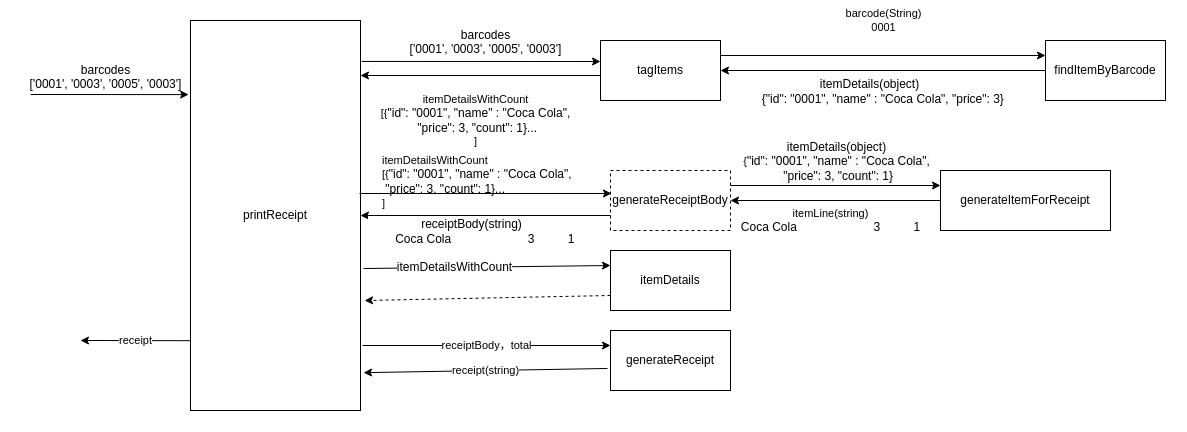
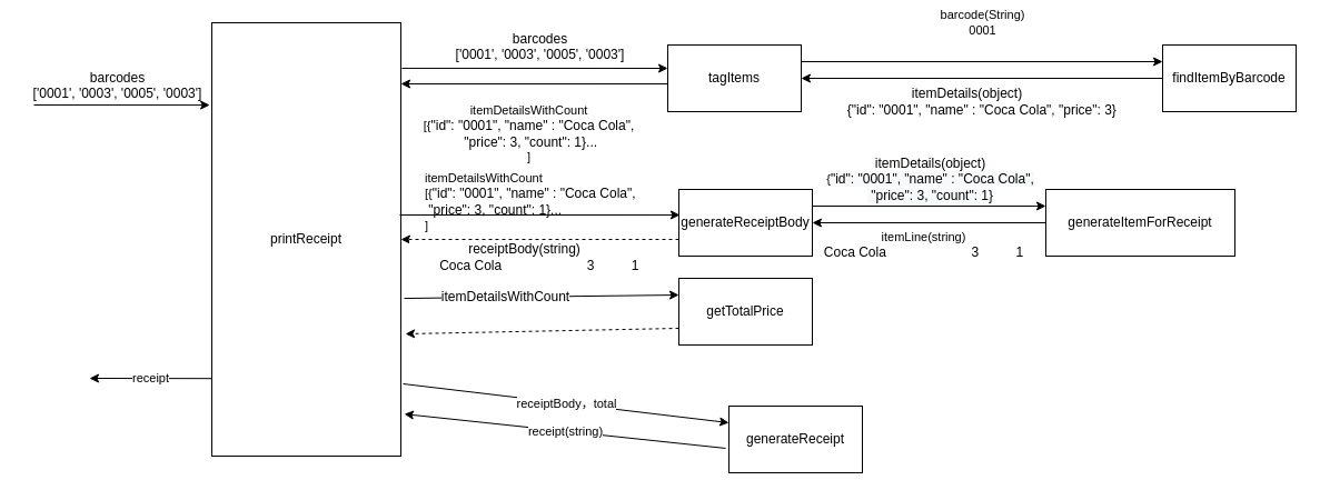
  <mxCell id="0" />
  <mxCell id="1" parent="0" />
  <mxCell id="2" value="printReceipt" style="rounded=0;whiteSpace=wrap;html=1;" vertex="1" parent="1"><mxGeometry x="190" y="20" width="170" height="390" as="geometry" /></mxCell>
  <mxCell id="3" value="tagItems" style="rounded=0;whiteSpace=wrap;html=1;" vertex="1" parent="1"><mxGeometry x="600" y="40" width="120" height="60" as="geometry" /></mxCell>
  <mxCell id="4" value="findItemByBarcode" style="rounded=0;whiteSpace=wrap;html=1;" vertex="1" parent="1"><mxGeometry x="1045" y="40" width="120" height="60" as="geometry" /></mxCell>
  <mxCell id="5" value="" style="endArrow=classic;html=1;entryX=-0.011;entryY=0.19;entryDx=0;entryDy=0;entryPerimeter=0;" edge="1" parent="1" target="2"><mxGeometry width="50" height="50" relative="1" as="geometry"><mxPoint x="30" y="94" as="sourcePoint" /><mxPoint x="110" y="90" as="targetPoint" /></mxGeometry></mxCell>
  <mxCell id="6" value="barcodes&lt;br&gt;['0001', '0003', '0005', '0003']" style="text;html=1;resizable=0;points=[];autosize=1;align=center;verticalAlign=top;spacingTop=-4;" vertex="1" parent="1"><mxGeometry y="60" width="170" height="30" as="geometry" x="20" /></mxCell>
  <mxCell id="7" value="barcodes&lt;br&gt;['0001', '0003', '0005', '0003']" style="text;html=1;resizable=0;points=[];autosize=1;align=center;verticalAlign=top;spacingTop=-4;" vertex="1" parent="1"><mxGeometry x="400" y="25" width="170" height="30" as="geometry" /></mxCell>
  <mxCell id="8" value="" style="endArrow=classic;html=1;entryX=0;entryY=0.35;entryDx=0;entryDy=0;exitX=1.006;exitY=0.105;exitDx=0;exitDy=0;exitPerimeter=0;entryPerimeter=0;" edge="1" parent="1" source="2" target="3"><mxGeometry width="50" height="50" relative="1" as="geometry"><mxPoint x="40" y="104" as="sourcePoint" /><mxPoint x="198" y="104" as="targetPoint" /></mxGeometry></mxCell>
  <mxCell id="9" value="itemDetailsWithCount&lt;br&gt;[{&lt;span style=&quot;font-size: 12px&quot;&gt;&quot;id&quot;: &quot;0001&quot;, &quot;name&quot; : &quot;Coca Cola&quot;,&lt;br&gt;&amp;nbsp;&quot;price&quot;: 3, &quot;count&quot;: 1}...&lt;/span&gt;&lt;br&gt;]" style="endArrow=classic;html=1;entryX=1;entryY=0.141;entryDx=0;entryDy=0;entryPerimeter=0;" edge="1" parent="1" target="2"><mxGeometry x="0.043" y="45" width="50" height="50" relative="1" as="geometry"><mxPoint x="600" y="75" as="sourcePoint" /><mxPoint x="80" y="430" as="targetPoint" /><Array as="points" /><mxPoint as="offset" /></mxGeometry></mxCell>
  <mxCell id="10" value="barcode(String)&lt;br&gt;0001" style="endArrow=classic;html=1;entryX=0;entryY=0.25;entryDx=0;entryDy=0;exitX=1;exitY=0.25;exitDx=0;exitDy=0;" edge="1" parent="1" source="3" target="4"><mxGeometry y="35" width="50" height="50" relative="1" as="geometry"><mxPoint x="690" y="260" as="sourcePoint" /><mxPoint x="740" y="210" as="targetPoint" /><Array as="points" /><mxPoint as="offset" /></mxGeometry></mxCell>
  <mxCell id="11" value="" style="endArrow=classic;html=1;entryX=1;entryY=0.5;entryDx=0;entryDy=0;exitX=0;exitY=0.5;exitDx=0;exitDy=0;" edge="1" parent="1" source="4" target="3"><mxGeometry width="50" height="50" relative="1" as="geometry"><mxPoint x="800" y="260" as="sourcePoint" /><mxPoint x="230" y="430" as="targetPoint" /><Array as="points" /></mxGeometry></mxCell>
  <mxCell id="12" value="itemDetails(object)&lt;br&gt;&lt;span style=&quot;white-space: pre&quot;&gt;&#09;&lt;/span&gt;{&quot;id&quot;: &quot;0001&quot;, &quot;name&quot; : &quot;Coca Cola&quot;, &quot;price&quot;: 3}" style="text;html=1;resizable=0;points=[];align=center;verticalAlign=middle;labelBackgroundColor=#ffffff;" vertex="1" connectable="0" parent="11"><mxGeometry x="0.133" y="2" relative="1" as="geometry"><mxPoint x="7" y="18" as="offset" /></mxGeometry></mxCell>
- <mxCell id="13" value="generateReceiptBody" style="rounded=0;whiteSpace=wrap;html=1;dashed=1;" vertex="1" parent="1"><mxGeometry x="610" y="170" width="120" height="60" as="geometry" /></mxCell>
+ <mxCell id="13" value="generateReceiptBody" style="rounded=0;whiteSpace=wrap;html=1;" vertex="1" parent="1"><mxGeometry x="610" y="170" width="120" height="60" as="geometry" /></mxCell>
  <mxCell id="14" value="generateItemForReceipt" style="rounded=0;whiteSpace=wrap;html=1;" vertex="1" parent="1"><mxGeometry x="940" y="170" width="170" height="60" as="geometry" /></mxCell>
- <mxCell id="15" value="itemDetails" style="rounded=0;whiteSpace=wrap;html=1;" vertex="1" parent="1"><mxGeometry x="610" y="250" width="120" height="60" as="geometry" /></mxCell>
- <mxCell id="16" value="generateReceipt" style="rounded=0;whiteSpace=wrap;html=1;" vertex="1" parent="1"><mxGeometry x="610" y="330" width="120" height="60" as="geometry" /></mxCell>
+ <mxCell id="15" value="getTotalPrice" style="rounded=0;whiteSpace=wrap;html=1;" vertex="1" parent="1"><mxGeometry x="610" y="250" width="120" height="60" as="geometry" /></mxCell>
+ <mxCell id="16" value="generateReceipt" style="rounded=0;whiteSpace=wrap;html=1;" vertex="1" parent="1"><mxGeometry x="655" y="365" width="120" height="60" as="geometry" /></mxCell>
  <mxCell id="17" value="" style="endArrow=classic;html=1;entryX=0.008;entryY=0.383;entryDx=0;entryDy=0;entryPerimeter=0;" edge="1" parent="1" target="13"><mxGeometry width="50" height="50" relative="1" as="geometry"><mxPoint x="359" y="193" as="sourcePoint" /><mxPoint x="430" y="230" as="targetPoint" /></mxGeometry></mxCell>
  <mxCell id="18" value="&lt;span style=&quot;font-size: 11px ; text-align: center ; background-color: rgb(255 , 255 , 255)&quot;&gt;itemDetailsWithCount&lt;/span&gt;&lt;br style=&quot;font-size: 11px ; text-align: center&quot;&gt;&lt;span style=&quot;font-size: 11px ; text-align: center ; background-color: rgb(255 , 255 , 255)&quot;&gt;[{&lt;/span&gt;&lt;span style=&quot;text-align: center&quot;&gt;&quot;id&quot;: &quot;0001&quot;, &quot;name&quot; : &quot;Coca Cola&quot;,&lt;br&gt;&amp;nbsp;&quot;price&quot;: 3, &quot;count&quot;: 1}...&lt;/span&gt;&lt;br style=&quot;font-size: 11px ; text-align: center&quot;&gt;&lt;span style=&quot;font-size: 11px ; text-align: center ; background-color: rgb(255 , 255 , 255)&quot;&gt;]&lt;/span&gt;" style="text;html=1;resizable=0;points=[];autosize=1;align=left;verticalAlign=top;spacingTop=-4;" vertex="1" parent="1"><mxGeometry x="380" y="150" width="210" height="60" as="geometry" /></mxCell>
- <mxCell id="19" value="" style="endArrow=classic;html=1;exitX=0;exitY=0.75;exitDx=0;exitDy=0;entryX=1;entryY=0.5;entryDx=0;entryDy=0;" edge="1" parent="1" source="13" target="2"><mxGeometry width="50" height="50" relative="1" as="geometry"><mxPoint x="500" y="230" as="sourcePoint" /><mxPoint x="230" y="430" as="targetPoint" /></mxGeometry></mxCell>
+ <mxCell id="19" value="" style="endArrow=classic;html=1;exitX=0;exitY=0.75;exitDx=0;exitDy=0;entryX=1;entryY=0.5;entryDx=0;entryDy=0;dashed=1;" edge="1" parent="1" source="13" target="2"><mxGeometry width="50" height="50" relative="1" as="geometry"><mxPoint x="500" y="230" as="sourcePoint" /><mxPoint x="230" y="430" as="targetPoint" /></mxGeometry></mxCell>
  <mxCell id="20" value="receiptBody(string)&lt;br&gt;&lt;span style=&quot;white-space: pre&quot;&gt;&#09;&lt;/span&gt;Coca Cola&amp;nbsp; &amp;nbsp; &amp;nbsp; &amp;nbsp; &amp;nbsp; &amp;nbsp; &amp;nbsp; &amp;nbsp; &amp;nbsp; &amp;nbsp; &amp;nbsp; &amp;nbsp;3&amp;nbsp; &amp;nbsp; &amp;nbsp; &amp;nbsp; &amp;nbsp; 1" style="text;html=1;resizable=0;points=[];align=center;verticalAlign=middle;labelBackgroundColor=#ffffff;" vertex="1" connectable="0" parent="19"><mxGeometry x="0.344" y="-1" relative="1" as="geometry"><mxPoint x="28" y="16" as="offset" /></mxGeometry></mxCell>
  <mxCell id="21" value="" style="endArrow=classic;html=1;exitX=1;exitY=0.25;exitDx=0;exitDy=0;entryX=0;entryY=0.25;entryDx=0;entryDy=0;" edge="1" parent="1" source="13" target="14"><mxGeometry width="50" height="50" relative="1" as="geometry"><mxPoint x="180" y="480" as="sourcePoint" /><mxPoint x="930" y="190" as="targetPoint" /></mxGeometry></mxCell>
  <mxCell id="22" value="itemDetails(object)&lt;br&gt;&lt;span style=&quot;font-size: 11px&quot;&gt;{&lt;/span&gt;&lt;span style=&quot;background-color: rgb(248 , 249 , 250)&quot;&gt;&quot;id&quot;: &quot;0001&quot;, &quot;name&quot; : &quot;Coca Cola&quot;,&lt;br&gt;&amp;nbsp;&quot;price&quot;: 3, &quot;count&quot;: 1}&lt;/span&gt;" style="text;html=1;resizable=0;points=[];align=center;verticalAlign=middle;labelBackgroundColor=#ffffff;" vertex="1" connectable="0" parent="21"><mxGeometry x="-0.124" y="1" relative="1" as="geometry"><mxPoint x="13" y="-24" as="offset" /></mxGeometry></mxCell>
  <mxCell id="23" value="itemLine(string)&lt;br&gt;&lt;span style=&quot;font-size: 12px&quot;&gt;Coca Cola&amp;nbsp; &amp;nbsp; &amp;nbsp; &amp;nbsp; &amp;nbsp; &amp;nbsp; &amp;nbsp; &amp;nbsp; &amp;nbsp; &amp;nbsp; &amp;nbsp; &amp;nbsp;3&amp;nbsp; &amp;nbsp; &amp;nbsp; &amp;nbsp; &amp;nbsp; 1&lt;/span&gt;" style="endArrow=classic;html=1;entryX=1;entryY=0.5;entryDx=0;entryDy=0;" edge="1" parent="1" source="14" target="13"><mxGeometry x="0.048" y="20" width="50" height="50" relative="1" as="geometry"><mxPoint x="790" y="250" as="sourcePoint" /><mxPoint x="840" y="200" as="targetPoint" /><mxPoint as="offset" /></mxGeometry></mxCell>
  <mxCell id="24" value="" style="endArrow=classic;html=1;exitX=1.018;exitY=0.636;exitDx=0;exitDy=0;exitPerimeter=0;" edge="1" parent="1" source="2"><mxGeometry width="50" height="50" relative="1" as="geometry"><mxPoint x="370" y="310" as="sourcePoint" /><mxPoint x="610" y="265" as="targetPoint" /></mxGeometry></mxCell>
  <mxCell id="25" value="itemDetailsWithCount" style="text;html=1;resizable=0;points=[];align=center;verticalAlign=middle;labelBackgroundColor=#ffffff;" vertex="1" connectable="0" parent="24"><mxGeometry x="-0.271" relative="1" as="geometry"><mxPoint as="offset" /></mxGeometry></mxCell>
  <mxCell id="26" value="" style="endArrow=classic;html=1;exitX=0;exitY=0.75;exitDx=0;exitDy=0;entryX=1.024;entryY=0.718;entryDx=0;entryDy=0;entryPerimeter=0;dashed=1;" edge="1" parent="1" source="15" target="2"><mxGeometry width="50" height="50" relative="1" as="geometry"><mxPoint x="180" y="480" as="sourcePoint" /><mxPoint x="230" y="430" as="targetPoint" /></mxGeometry></mxCell>
  <mxCell id="27" value="receiptBody，total" style="endArrow=classic;html=1;entryX=0;entryY=0.25;entryDx=0;entryDy=0;" edge="1" parent="1" target="16"><mxGeometry width="50" height="50" relative="1" as="geometry"><mxPoint x="362" y="345" as="sourcePoint" /><mxPoint x="420" y="330" as="targetPoint" /></mxGeometry></mxCell>
  <mxCell id="28" value="receipt(string)" style="endArrow=classic;html=1;entryX=1.018;entryY=0.903;entryDx=0;entryDy=0;entryPerimeter=0;exitX=-0.025;exitY=0.633;exitDx=0;exitDy=0;exitPerimeter=0;" edge="1" parent="1" source="16" target="2"><mxGeometry width="50" height="50" relative="1" as="geometry"><mxPoint x="180" y="480" as="sourcePoint" /><mxPoint x="230" y="430" as="targetPoint" /></mxGeometry></mxCell>
  <mxCell id="29" value="receipt" style="endArrow=classic;html=1;exitX=0;exitY=0.821;exitDx=0;exitDy=0;exitPerimeter=0;" edge="1" parent="1" source="2"><mxGeometry width="50" height="50" relative="1" as="geometry"><mxPoint x="140" y="360" as="sourcePoint" /><mxPoint x="80" y="340" as="targetPoint" /><Array as="points" /></mxGeometry></mxCell>
